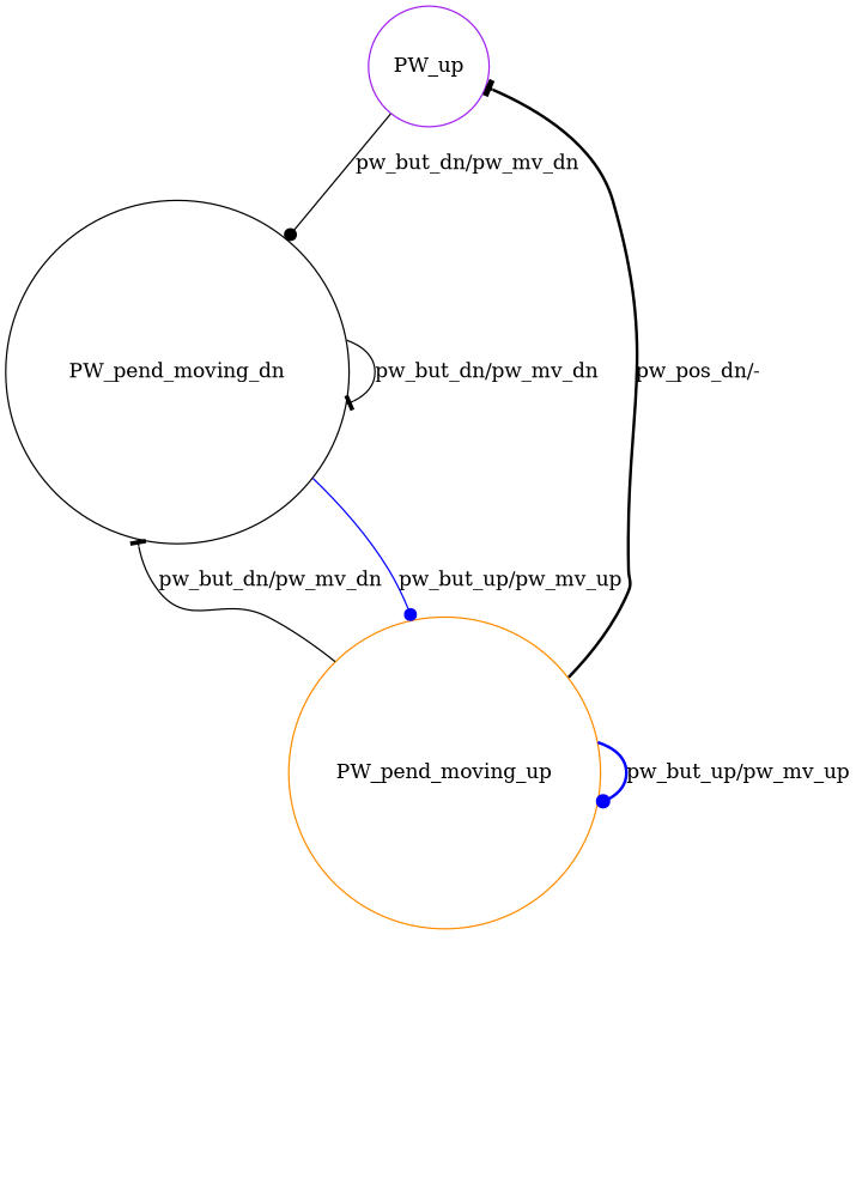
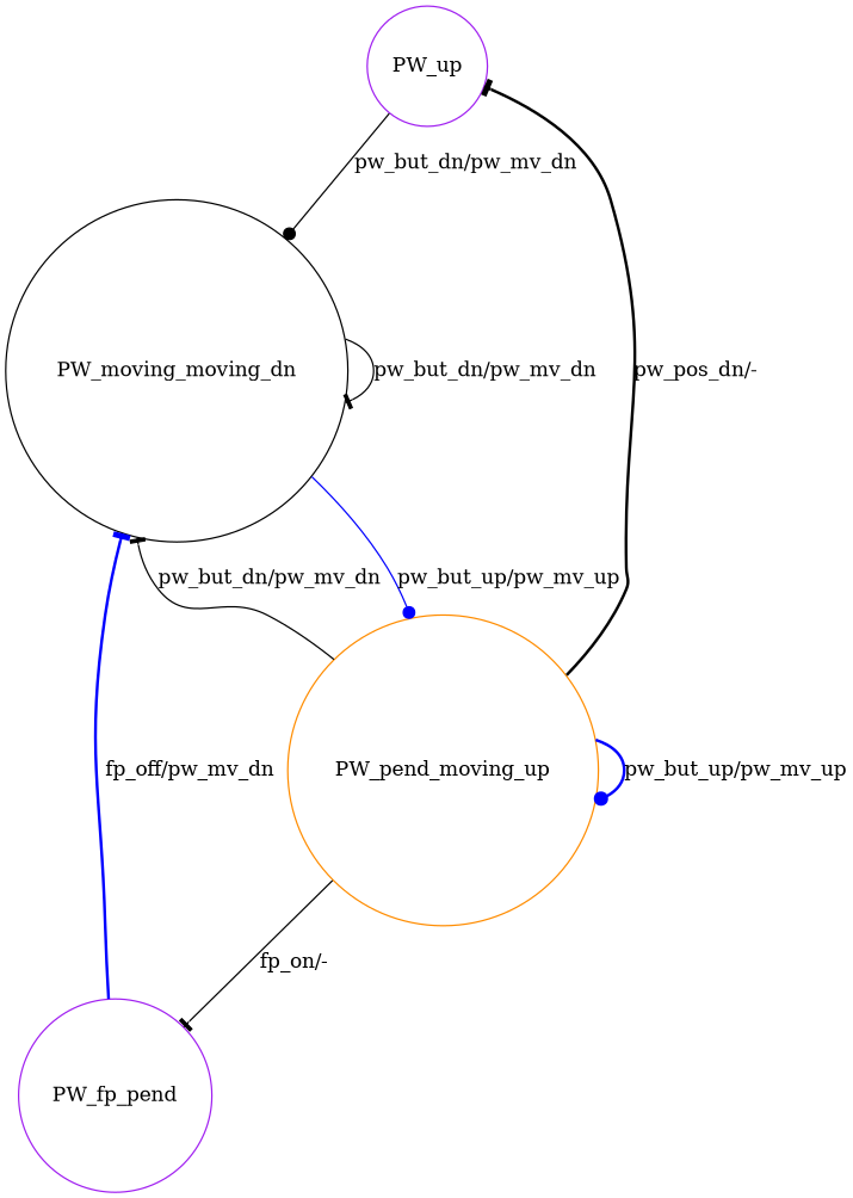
  digraph {
    node [color=purple shape=circle]
    edge [arrowhead=tee color=black style=solid]
    n1 [label=PW_up]
-   n2 [color=black label=PW_pend_moving_dn]
+   n2 [color=black label=PW_moving_moving_dn]
    n3 [color=darkorange label=PW_pend_moving_up]
+   n4 [label=PW_fp_pend]
    n1 -> n2 [arrowhead=dot label="pw_but_dn/pw_mv_dn"]
    n2 -> n2 [label="pw_but_dn/pw_mv_dn"]
    n2 -> n3 [arrowhead=dot color=blue label="pw_but_up/pw_mv_up"]
    n3 -> n1 [label="pw_pos_dn/-" style=bold]
    n3 -> n2 [label="pw_but_dn/pw_mv_dn"]
    n3 -> n3 [arrowhead=dot color=blue label="pw_but_up/pw_mv_up" style=bold]
+   n3 -> n4 [label="fp_on/-"]
+   n4 -> n2 [color=blue label="fp_off/pw_mv_dn" style=bold]
  }
